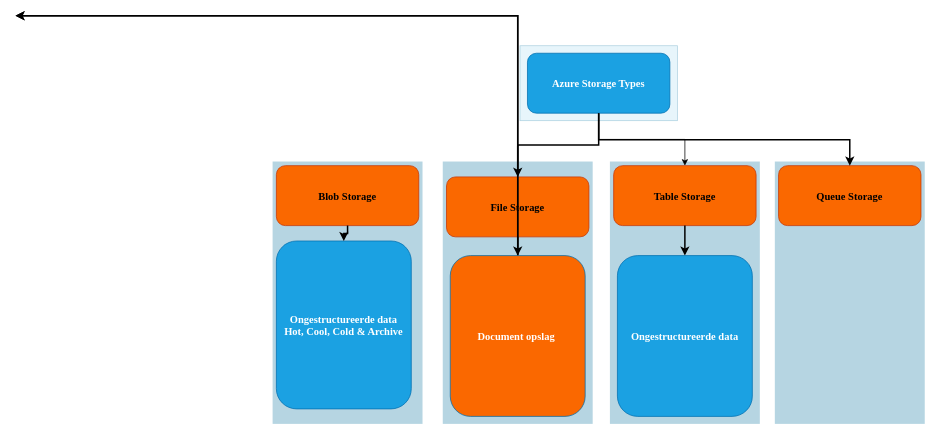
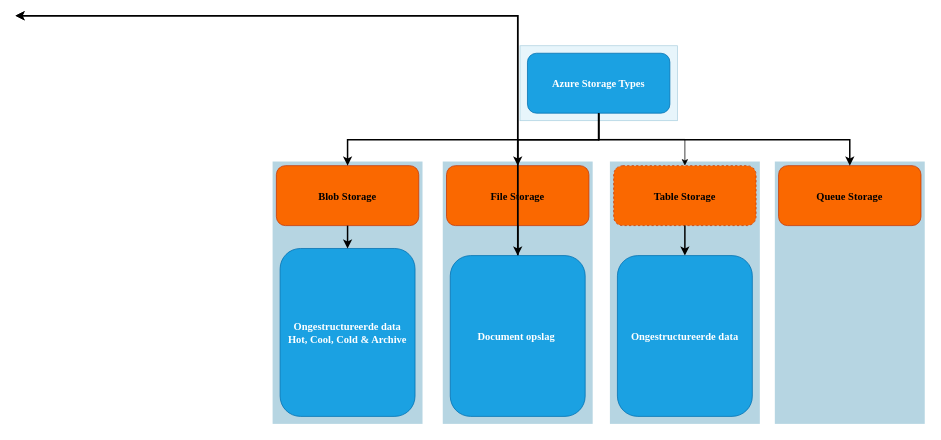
  <mxCell id="0" />
  <mxCell id="1" parent="0" />
  <mxCell id="2" value="" style="fillColor=#10739E;strokeColor=none;opacity=30;" vertex="1" parent="1"><mxGeometry x="1033" y="215" width="200" height="350" as="geometry" /></mxCell>
  <mxCell id="3" value="" style="fillColor=#10739E;strokeColor=none;opacity=30;" vertex="1" parent="1"><mxGeometry x="363" y="215" width="200" height="350" as="geometry" /></mxCell>
  <mxCell id="4" value="" style="fillColor=#10739E;strokeColor=none;opacity=30;" vertex="1" parent="1"><mxGeometry x="590" y="215" width="200" height="350" as="geometry" /></mxCell>
  <mxCell id="5" value="" style="fillColor=#b1ddf0;strokeColor=#10739e;opacity=30;" parent="1" vertex="1"><mxGeometry x="693" y="60.5" width="210" height="100.0" as="geometry" /></mxCell>
  <mxCell id="6" value="" style="fillColor=#10739E;strokeColor=none;opacity=30;" parent="1" vertex="1"><mxGeometry x="813" y="215" width="200" height="350" as="geometry" /></mxCell>
  <mxCell id="7" style="edgeStyle=orthogonalEdgeStyle;rounded=0;orthogonalLoop=1;jettySize=auto;html=1;exitX=0.5;exitY=1;exitDx=0;exitDy=0;" edge="1" parent="1" source="8" target="11"><mxGeometry relative="1" as="geometry" /></mxCell>
  <mxCell id="8" value="Azure Storage Types" style="rounded=1;fillColor=#1ba1e2;strokeColor=#006EAF;fontStyle=1;fontFamily=Raleway;fontSize=14;fontSource=https%3A%2F%2Ffonts.googleapis.com%2Fcss%3Ffamily%3DRaleway;fontColor=#ffffff;" parent="1" vertex="1"><mxGeometry x="703" y="70.5" width="190" height="80" as="geometry" /></mxCell>
  <mxCell id="9" value="Queue Storage" style="rounded=1;fillColor=#fa6800;strokeColor=#C73500;fontColor=#000000;fontStyle=1;fontFamily=Raleway;fontSize=14;fontSource=https%3A%2F%2Ffonts.googleapis.com%2Fcss%3Ffamily%3DRaleway;" parent="1" vertex="1"><mxGeometry x="1038" y="220.5" width="190" height="80" as="geometry" /></mxCell>
  <mxCell id="10" value="" style="edgeStyle=elbowEdgeStyle;elbow=vertical;strokeWidth=2;rounded=0" parent="1" source="8" target="9" edge="1"><mxGeometry x="337" y="215.5" width="100" height="100" as="geometry"><mxPoint x="280" y="200.5" as="sourcePoint" /><mxPoint x="380" y="100.5" as="targetPoint" /></mxGeometry></mxCell>
- <mxCell id="11" value="Table Storage" style="rounded=1;fillColor=#fa6800;strokeColor=#C73500;fontColor=#000000;fontStyle=1;fontFamily=Raleway;fontSize=14;fontSource=https%3A%2F%2Ffonts.googleapis.com%2Fcss%3Ffamily%3DRaleway;" parent="1" vertex="1"><mxGeometry x="818" y="220.5" width="190" height="80" as="geometry" /></mxCell>
- <mxCell id="12" value="File Storage" style="rounded=1;fillColor=#fa6800;strokeColor=#C73500;fontColor=#000000;fontStyle=1;fontFamily=Raleway;fontSize=14;fontSource=https%3A%2F%2Ffonts.googleapis.com%2Fcss%3Ffamily%3DRaleway;" parent="1" vertex="1"><mxGeometry x="595" y="235.5" width="190" height="80" as="geometry" /></mxCell>
+ <mxCell id="11" value="Table Storage" style="rounded=1;fillColor=#fa6800;strokeColor=#C73500;fontColor=#000000;fontStyle=1;fontFamily=Raleway;fontSize=14;fontSource=https%3A%2F%2Ffonts.googleapis.com%2Fcss%3Ffamily%3DRaleway;dashed=1;" parent="1" vertex="1"><mxGeometry x="818" y="220.5" width="190" height="80" as="geometry" /></mxCell>
+ <mxCell id="12" value="File Storage" style="rounded=1;fillColor=#fa6800;strokeColor=#C73500;fontColor=#000000;fontStyle=1;fontFamily=Raleway;fontSize=14;fontSource=https%3A%2F%2Ffonts.googleapis.com%2Fcss%3Ffamily%3DRaleway;" parent="1" vertex="1"><mxGeometry x="595" y="220.5" width="190" height="80" as="geometry" /></mxCell>
  <mxCell id="13" value="Blob Storage" style="rounded=1;fillColor=#fa6800;strokeColor=#C73500;fontColor=#000000;fontStyle=1;fontFamily=Raleway;fontSize=14;fontSource=https%3A%2F%2Ffonts.googleapis.com%2Fcss%3Ffamily%3DRaleway;" parent="1" vertex="1"><mxGeometry x="368" y="220.5" width="190" height="80" as="geometry" /></mxCell>
- <mxCell id="14" value="Ongestructureerde data&#10;Hot, Cool, Cold &amp; Archive" style="rounded=1;fillColor=#1ba1e2;strokeColor=#006EAF;fontColor=#ffffff;fontStyle=1;fontFamily=Raleway;fontSize=14;align=center;horizontal=1;verticalAlign=middle;fontSource=https%3A%2F%2Ffonts.googleapis.com%2Fcss%3Ffamily%3DRaleway;" parent="1" vertex="1"><mxGeometry x="368" y="321" width="180" height="224" as="geometry" /></mxCell>
+ <mxCell id="14" value="Ongestructureerde data&#10;Hot, Cool, Cold &amp; Archive" style="rounded=1;fillColor=#1ba1e2;strokeColor=#006EAF;fontColor=#ffffff;fontStyle=1;fontFamily=Raleway;fontSize=14;align=center;horizontal=1;verticalAlign=middle;fontSource=https%3A%2F%2Ffonts.googleapis.com%2Fcss%3Ffamily%3DRaleway;" parent="1" vertex="1"><mxGeometry x="373" y="331" width="180" height="224" as="geometry" /></mxCell>
  <mxCell id="15" value="" style="edgeStyle=elbowEdgeStyle;elbow=vertical;strokeWidth=2;rounded=0" parent="1" source="8" target="12" edge="1"><mxGeometry x="347" y="225.5" width="100" height="100" as="geometry"><mxPoint x="805" y="160.5" as="sourcePoint" /><mxPoint x="1410" y="230.5" as="targetPoint" /></mxGeometry></mxCell>
+ <mxCell id="16" value="" style="edgeStyle=elbowEdgeStyle;elbow=vertical;strokeWidth=2;rounded=0" parent="1" source="8" target="13" edge="1"><mxGeometry x="-23" y="135.5" width="100" height="100" as="geometry"><mxPoint x="-80" y="120.5" as="sourcePoint" /><mxPoint x="20" y="20.5" as="targetPoint" /></mxGeometry></mxCell>
  <mxCell id="17" value="" style="edgeStyle=elbowEdgeStyle;elbow=vertical;strokeWidth=2;rounded=0" parent="1" source="13" target="14" edge="1"><mxGeometry x="-23" y="135.5" width="100" height="100" as="geometry"><mxPoint x="235" y="120.5" as="sourcePoint" /><mxPoint x="335" y="20.5" as="targetPoint" /></mxGeometry></mxCell>
  <mxCell id="18" value="" style="edgeStyle=elbowEdgeStyle;elbow=horizontal;strokeWidth=2;rounded=0" parent="1" edge="1"><mxGeometry x="-23" y="135.5" width="100" height="100" as="geometry"><mxPoint x="710" y="370.5" as="sourcePoint" /><mxPoint x="20" y="20.5" as="targetPoint" /><Array as="points"><mxPoint x="690" y="420.5" /></Array></mxGeometry></mxCell>
  <mxCell id="19" value="" style="edgeStyle=elbowEdgeStyle;elbow=horizontal;strokeWidth=2;rounded=0" parent="1" edge="1"><mxGeometry x="-23" y="135.5" width="100" height="100" as="geometry"><mxPoint x="710" y="370.5" as="sourcePoint" /><mxPoint x="20" y="20.5" as="targetPoint" /><Array as="points"><mxPoint x="690" y="460.5" /></Array></mxGeometry></mxCell>
  <mxCell id="20" value="" style="edgeStyle=elbowEdgeStyle;elbow=vertical;strokeWidth=2;rounded=0" parent="1" source="12" edge="1"><mxGeometry x="-23" y="135.5" width="100" height="100" as="geometry"><mxPoint x="10" y="120.5" as="sourcePoint" /><mxPoint x="690" y="340.5" as="targetPoint" /></mxGeometry></mxCell>
  <mxCell id="21" value="" style="edgeStyle=elbowEdgeStyle;elbow=vertical;strokeWidth=2;rounded=0" parent="1" source="11" edge="1"><mxGeometry x="-23" y="135.5" width="100" height="100" as="geometry"><mxPoint x="-152" y="120.5" as="sourcePoint" /><mxPoint x="913" y="340.5" as="targetPoint" /></mxGeometry></mxCell>
- <mxCell id="22" value="Document opslag " style="rounded=1;fillColor=#fa6800;strokeColor=#006EAF;fontColor=#ffffff;fontStyle=1;fontFamily=Raleway;fontSize=14;fontSource=https%3A%2F%2Ffonts.googleapis.com%2Fcss%3Ffamily%3DRaleway;" vertex="1" parent="1"><mxGeometry x="600" y="340.5" width="180" height="214.5" as="geometry" /></mxCell>
+ <mxCell id="22" value="Document opslag " style="rounded=1;fillColor=#1ba1e2;strokeColor=#006EAF;fontColor=#ffffff;fontStyle=1;fontFamily=Raleway;fontSize=14;fontSource=https%3A%2F%2Ffonts.googleapis.com%2Fcss%3Ffamily%3DRaleway;" vertex="1" parent="1"><mxGeometry x="600" y="340.5" width="180" height="214.5" as="geometry" /></mxCell>
  <mxCell id="23" value="Ongestructureerde data" style="rounded=1;fillColor=#1ba1e2;strokeColor=#006EAF;fontColor=#ffffff;fontStyle=1;fontFamily=Raleway;fontSize=14" vertex="1" parent="1"><mxGeometry x="823" y="340.5" width="180" height="214.5" as="geometry" /></mxCell>
